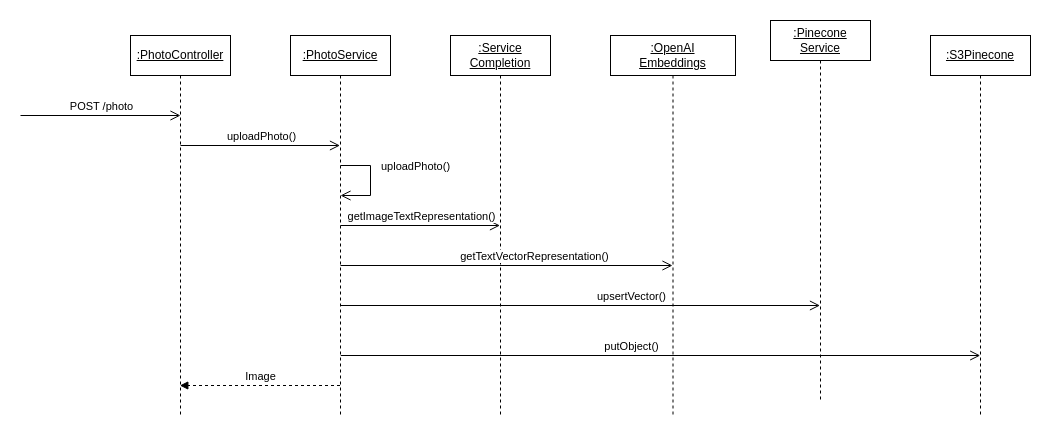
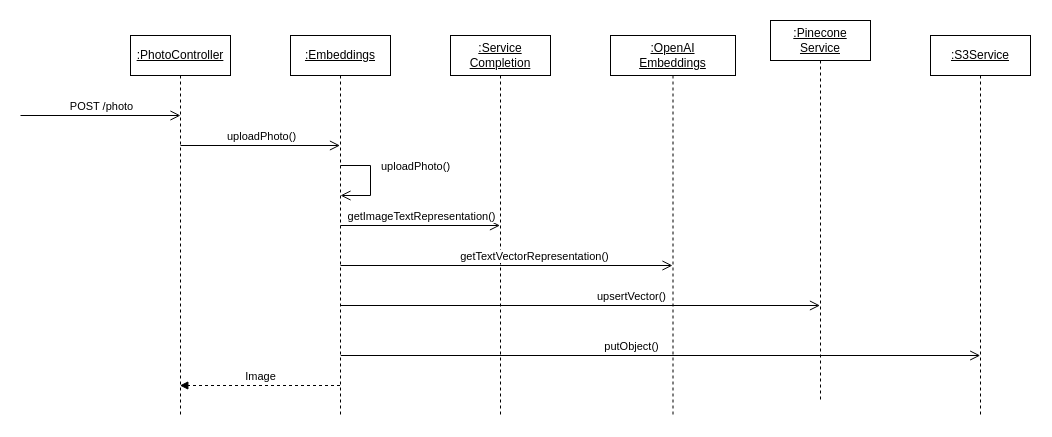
  <mxCell id="0" />
  <mxCell id="1" parent="0" />
  <mxCell id="2" value="&lt;u&gt;:PhotoController&lt;/u&gt;" style="shape=umlLifeline;perimeter=lifelinePerimeter;whiteSpace=wrap;html=1;container=1;dropTarget=0;collapsible=0;recursiveResize=0;outlineConnect=0;portConstraint=eastwest;newEdgeStyle={&quot;edgeStyle&quot;:&quot;elbowEdgeStyle&quot;,&quot;elbow&quot;:&quot;vertical&quot;,&quot;curved&quot;:0,&quot;rounded&quot;:0};" parent="1" vertex="1"><mxGeometry x="130" y="35" width="100" height="380" as="geometry" /></mxCell>
- <mxCell id="3" value="&lt;u&gt;:PhotoService&lt;/u&gt;" style="shape=umlLifeline;perimeter=lifelinePerimeter;whiteSpace=wrap;html=1;container=1;dropTarget=0;collapsible=0;recursiveResize=0;outlineConnect=0;portConstraint=eastwest;newEdgeStyle={&quot;edgeStyle&quot;:&quot;elbowEdgeStyle&quot;,&quot;elbow&quot;:&quot;vertical&quot;,&quot;curved&quot;:0,&quot;rounded&quot;:0};" parent="1" vertex="1"><mxGeometry x="290" y="35" width="100" height="380" as="geometry" /></mxCell>
+ <mxCell id="3" value="&lt;u&gt;:Embeddings&lt;/u&gt;" style="shape=umlLifeline;perimeter=lifelinePerimeter;whiteSpace=wrap;html=1;container=1;dropTarget=0;collapsible=0;recursiveResize=0;outlineConnect=0;portConstraint=eastwest;newEdgeStyle={&quot;edgeStyle&quot;:&quot;elbowEdgeStyle&quot;,&quot;elbow&quot;:&quot;vertical&quot;,&quot;curved&quot;:0,&quot;rounded&quot;:0};" parent="1" vertex="1"><mxGeometry x="290" y="35" width="100" height="380" as="geometry" /></mxCell>
  <mxCell id="4" value="&lt;u&gt;:Service&lt;/u&gt;&lt;div&gt;&lt;u&gt;Completion&lt;/u&gt;&lt;/div&gt;" style="shape=umlLifeline;perimeter=lifelinePerimeter;whiteSpace=wrap;html=1;container=1;dropTarget=0;collapsible=0;recursiveResize=0;outlineConnect=0;portConstraint=eastwest;newEdgeStyle={&quot;edgeStyle&quot;:&quot;elbowEdgeStyle&quot;,&quot;elbow&quot;:&quot;vertical&quot;,&quot;curved&quot;:0,&quot;rounded&quot;:0};" parent="1" vertex="1"><mxGeometry x="450" y="35" width="100" height="380" as="geometry" /></mxCell>
  <mxCell id="5" value="&lt;u&gt;:OpenAI&lt;/u&gt;&lt;div&gt;&lt;u&gt;Embeddings&lt;/u&gt;&lt;/div&gt;" style="shape=umlLifeline;perimeter=lifelinePerimeter;whiteSpace=wrap;html=1;container=1;dropTarget=0;collapsible=0;recursiveResize=0;outlineConnect=0;portConstraint=eastwest;newEdgeStyle={&quot;edgeStyle&quot;:&quot;elbowEdgeStyle&quot;,&quot;elbow&quot;:&quot;vertical&quot;,&quot;curved&quot;:0,&quot;rounded&quot;:0};" parent="1" vertex="1"><mxGeometry x="610" y="35" width="125" height="380" as="geometry" /></mxCell>
  <mxCell id="6" value="" style="endArrow=open;startArrow=none;endFill=0;startFill=0;endSize=8;html=1;verticalAlign=bottom;labelBackgroundColor=none;strokeWidth=1;rounded=0;" parent="1" edge="1"><mxGeometry width="160" relative="1" as="geometry"><mxPoint x="20" y="115" as="sourcePoint" /><mxPoint x="180" y="115" as="targetPoint" /></mxGeometry></mxCell>
  <mxCell id="7" value="POST /photo" style="edgeLabel;html=1;align=center;verticalAlign=middle;resizable=0;points=[];" parent="6" vertex="1" connectable="0"><mxGeometry x="0.312" y="-3" relative="1" as="geometry"><mxPoint x="-25" y="-13" as="offset" /></mxGeometry></mxCell>
  <mxCell id="8" value="" style="endArrow=open;startArrow=none;endFill=0;startFill=0;endSize=8;html=1;verticalAlign=bottom;labelBackgroundColor=none;strokeWidth=1;rounded=0;" parent="1" edge="1"><mxGeometry width="160" relative="1" as="geometry"><mxPoint x="180" y="145" as="sourcePoint" /><mxPoint x="339.5" y="145" as="targetPoint" /></mxGeometry></mxCell>
  <mxCell id="9" value="uploadPhoto()" style="edgeLabel;html=1;align=center;verticalAlign=middle;resizable=0;points=[];" parent="8" vertex="1" connectable="0"><mxGeometry x="0.312" y="-3" relative="1" as="geometry"><mxPoint x="-25" y="-13" as="offset" /></mxGeometry></mxCell>
  <mxCell id="10" value="" style="endArrow=open;startArrow=none;endFill=0;startFill=0;endSize=8;html=1;verticalAlign=bottom;labelBackgroundColor=none;strokeWidth=1;rounded=0;" parent="1" edge="1"><mxGeometry width="160" relative="1" as="geometry"><mxPoint x="340" y="165" as="sourcePoint" /><mxPoint x="340" y="195" as="targetPoint" /><Array as="points"><mxPoint x="370" y="165" /><mxPoint x="370" y="195" /></Array></mxGeometry></mxCell>
  <mxCell id="11" value="uploadPhoto()" style="edgeLabel;html=1;align=center;verticalAlign=middle;resizable=0;points=[];" parent="10" vertex="1" connectable="0"><mxGeometry x="0.312" y="-3" relative="1" as="geometry"><mxPoint x="47" y="-29" as="offset" /></mxGeometry></mxCell>
  <mxCell id="12" value="" style="endArrow=open;startArrow=none;endFill=0;startFill=0;endSize=8;html=1;verticalAlign=bottom;labelBackgroundColor=none;strokeWidth=1;rounded=0;" parent="1" edge="1"><mxGeometry width="160" relative="1" as="geometry"><mxPoint x="340" y="225" as="sourcePoint" /><mxPoint x="499.5" y="225" as="targetPoint" /></mxGeometry></mxCell>
  <mxCell id="13" value="getImageTextRepresentation()" style="edgeLabel;html=1;align=center;verticalAlign=middle;resizable=0;points=[];" parent="12" vertex="1" connectable="0"><mxGeometry x="0.312" y="-3" relative="1" as="geometry"><mxPoint x="-25" y="-13" as="offset" /></mxGeometry></mxCell>
  <mxCell id="14" value="" style="endArrow=open;startArrow=none;endFill=0;startFill=0;endSize=8;html=1;verticalAlign=bottom;labelBackgroundColor=none;strokeWidth=1;rounded=0;" parent="1" target="5" edge="1"><mxGeometry width="160" relative="1" as="geometry"><mxPoint x="340" y="265" as="sourcePoint" /><mxPoint x="499.5" y="265" as="targetPoint" /></mxGeometry></mxCell>
  <mxCell id="15" value="getTextVectorRepresentation()" style="edgeLabel;html=1;align=center;verticalAlign=middle;resizable=0;points=[];" parent="14" vertex="1" connectable="0"><mxGeometry x="0.312" y="-3" relative="1" as="geometry"><mxPoint x="-25" y="-13" as="offset" /></mxGeometry></mxCell>
  <mxCell id="16" value="&lt;u&gt;:Pinecone&lt;/u&gt;&lt;div&gt;&lt;u&gt;Service&lt;/u&gt;&lt;/div&gt;" style="shape=umlLifeline;perimeter=lifelinePerimeter;whiteSpace=wrap;html=1;container=1;dropTarget=0;collapsible=0;recursiveResize=0;outlineConnect=0;portConstraint=eastwest;newEdgeStyle={&quot;edgeStyle&quot;:&quot;elbowEdgeStyle&quot;,&quot;elbow&quot;:&quot;vertical&quot;,&quot;curved&quot;:0,&quot;rounded&quot;:0};" parent="1" vertex="1"><mxGeometry x="770" y="20" width="100" height="380" as="geometry" /></mxCell>
  <mxCell id="17" value="" style="endArrow=open;startArrow=none;endFill=0;startFill=0;endSize=8;html=1;verticalAlign=bottom;labelBackgroundColor=none;strokeWidth=1;rounded=0;" parent="1" target="16" edge="1"><mxGeometry width="160" relative="1" as="geometry"><mxPoint x="340" y="305" as="sourcePoint" /><mxPoint x="660" y="305" as="targetPoint" /></mxGeometry></mxCell>
  <mxCell id="18" value="upsertVector()" style="edgeLabel;html=1;align=center;verticalAlign=middle;resizable=0;points=[];" parent="17" vertex="1" connectable="0"><mxGeometry x="0.312" y="-3" relative="1" as="geometry"><mxPoint x="-25" y="-13" as="offset" /></mxGeometry></mxCell>
- <mxCell id="19" value="&lt;u&gt;:S3Pinecone&lt;/u&gt;" style="shape=umlLifeline;perimeter=lifelinePerimeter;whiteSpace=wrap;html=1;container=1;dropTarget=0;collapsible=0;recursiveResize=0;outlineConnect=0;portConstraint=eastwest;newEdgeStyle={&quot;edgeStyle&quot;:&quot;elbowEdgeStyle&quot;,&quot;elbow&quot;:&quot;vertical&quot;,&quot;curved&quot;:0,&quot;rounded&quot;:0};" parent="1" vertex="1"><mxGeometry x="930" y="35" width="100" height="380" as="geometry" /></mxCell>
+ <mxCell id="19" value="&lt;u&gt;:S3Service&lt;/u&gt;" style="shape=umlLifeline;perimeter=lifelinePerimeter;whiteSpace=wrap;html=1;container=1;dropTarget=0;collapsible=0;recursiveResize=0;outlineConnect=0;portConstraint=eastwest;newEdgeStyle={&quot;edgeStyle&quot;:&quot;elbowEdgeStyle&quot;,&quot;elbow&quot;:&quot;vertical&quot;,&quot;curved&quot;:0,&quot;rounded&quot;:0};" parent="1" vertex="1"><mxGeometry x="930" y="35" width="100" height="380" as="geometry" /></mxCell>
  <mxCell id="20" value="" style="endArrow=open;startArrow=none;endFill=0;startFill=0;endSize=8;html=1;verticalAlign=bottom;labelBackgroundColor=none;strokeWidth=1;rounded=0;" parent="1" edge="1"><mxGeometry width="160" relative="1" as="geometry"><mxPoint x="340.25" y="355" as="sourcePoint" /><mxPoint x="979.75" y="355" as="targetPoint" /></mxGeometry></mxCell>
  <mxCell id="21" value="putObject()" style="edgeLabel;html=1;align=center;verticalAlign=middle;resizable=0;points=[];" parent="20" vertex="1" connectable="0"><mxGeometry x="0.312" y="-3" relative="1" as="geometry"><mxPoint x="-130" y="-13" as="offset" /></mxGeometry></mxCell>
  <mxCell id="22" value="" style="html=1;verticalAlign=bottom;labelBackgroundColor=none;endArrow=block;endFill=1;dashed=1;rounded=0;" parent="1" edge="1"><mxGeometry width="160" relative="1" as="geometry"><mxPoint x="339.5" y="385" as="sourcePoint" /><mxPoint x="179.324" y="385" as="targetPoint" /></mxGeometry></mxCell>
  <mxCell id="23" value="Image" style="edgeLabel;html=1;align=center;verticalAlign=middle;resizable=0;points=[];" parent="22" vertex="1" connectable="0"><mxGeometry x="0.355" relative="1" as="geometry"><mxPoint x="29" y="-10" as="offset" /></mxGeometry></mxCell>
